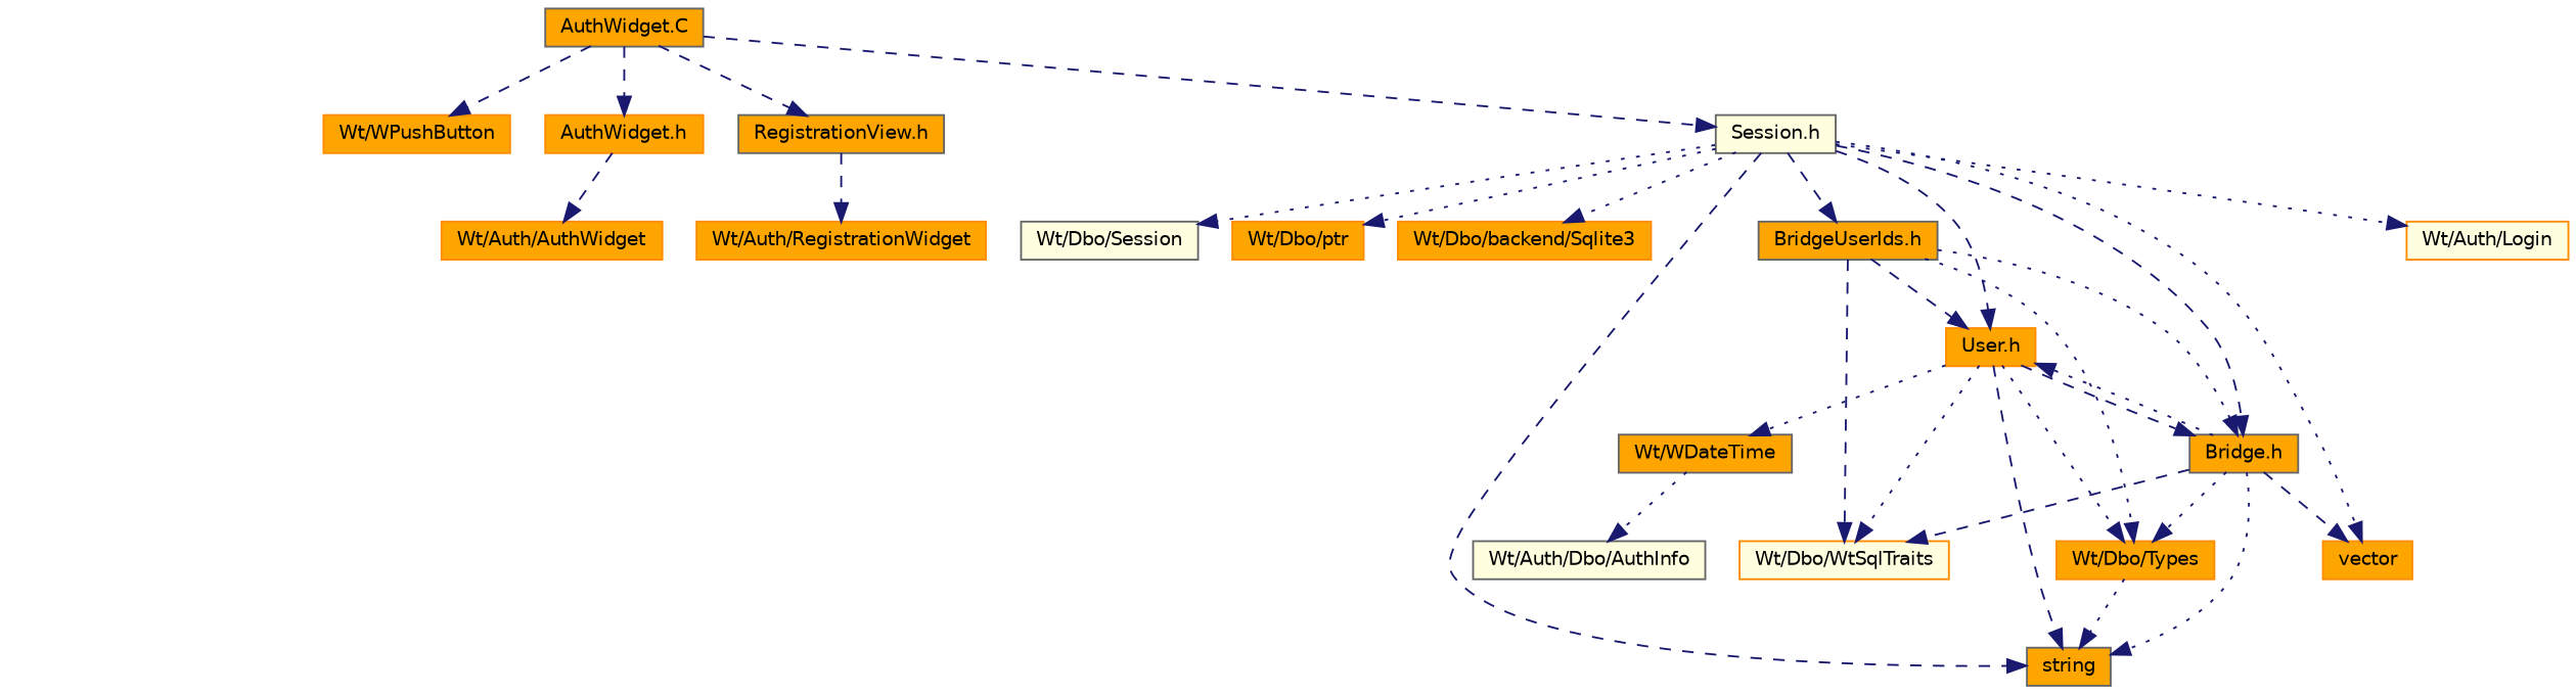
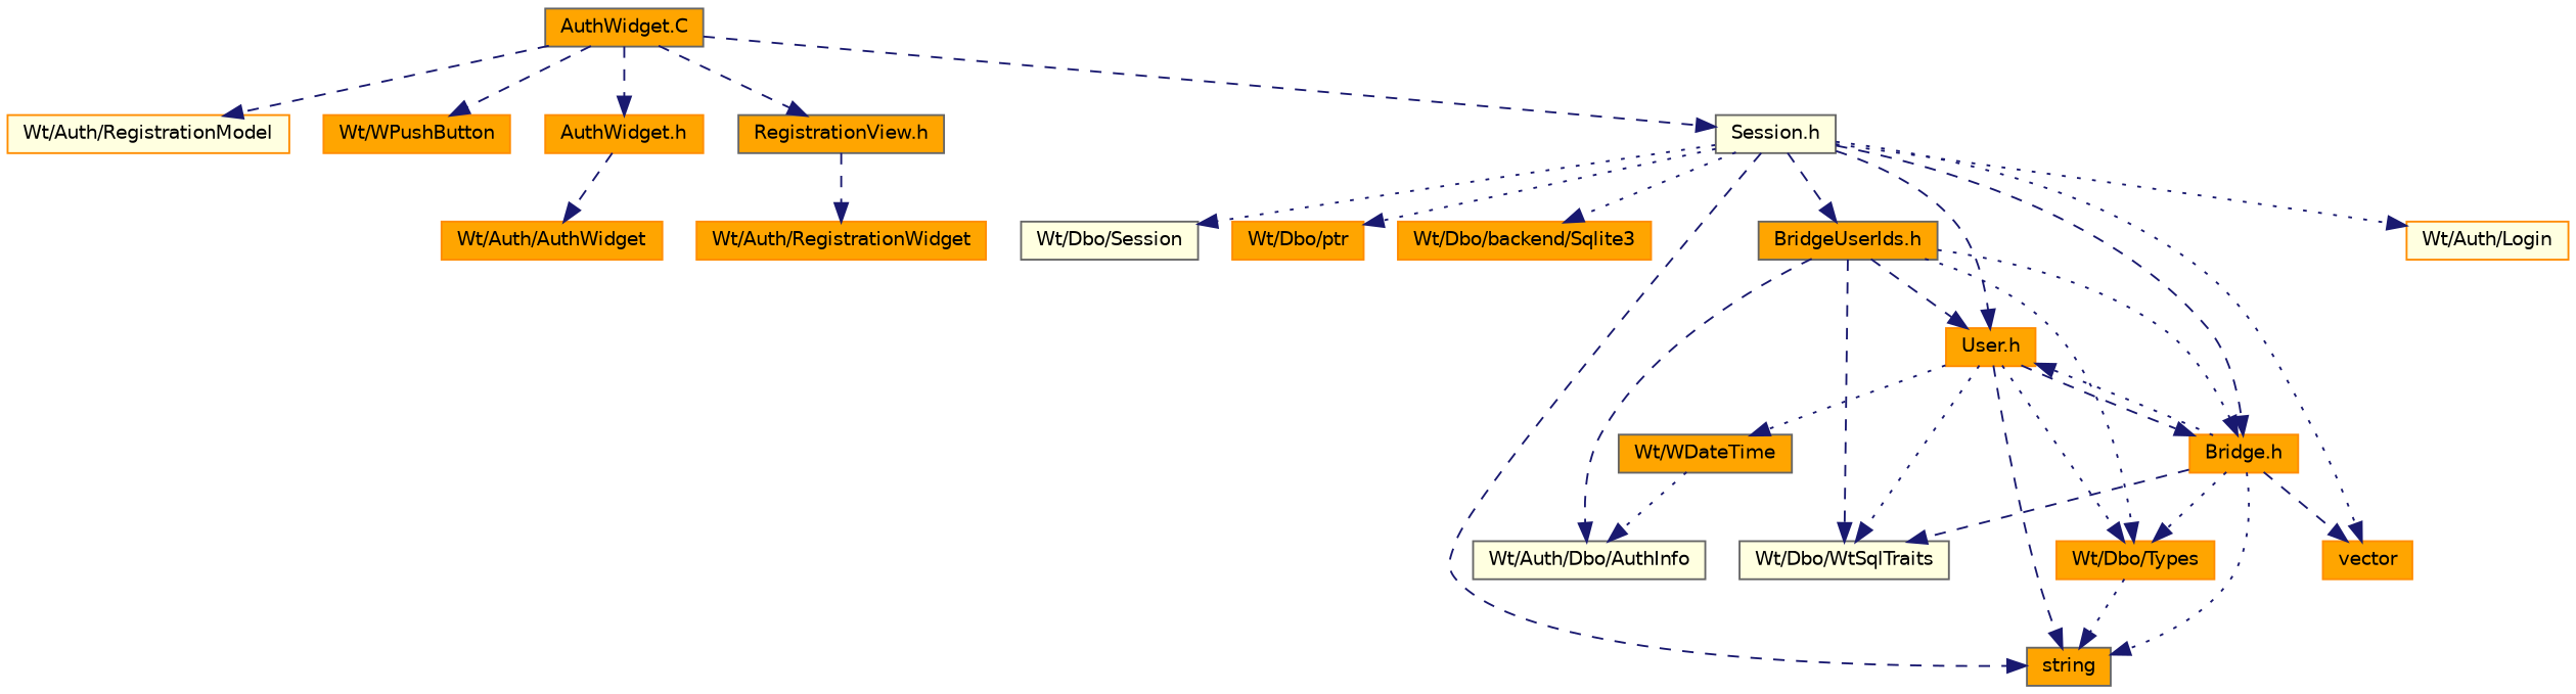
  digraph {
    node [color=darkorange fillcolor=orange fontname=Helvetica fontsize=10 shape=record style=filled]
    edge [color=midnightblue fontname=Helvetica fontsize=10 labelfontname=Helvetica labelfontsize=10 style=dashed]
    n1 [color=gray40 fontcolor=black height=0.2 label="AuthWidget.C" width=0.4]
+   n2 [fillcolor=lightyellow height=0.2 label="Wt/Auth/RegistrationModel" width=0.4]
    n3 [height=0.2 label="Wt/WPushButton" width=0.4]
    n4 [height=0.2 label="AuthWidget.h" width=0.4]
    n5 [color=gray40 height=0.2 label="RegistrationView.h" width=0.4]
    n6 [color=gray40 fillcolor=lightyellow height=0.2 label="Session.h" width=0.4]
    n7 [height=0.2 label="Wt/Auth/AuthWidget" width=0.4]
    n8 [height=0.2 label="Wt/Auth/RegistrationWidget" width=0.4]
    n9 [height=0.2 label=vector width=0.4]
    n10 [color=gray40 height=0.2 label=string width=0.4]
    n11 [fillcolor=lightyellow height=0.2 label="Wt/Auth/Login" width=0.4]
    n12 [color=gray40 fillcolor=lightyellow height=0.2 label="Wt/Dbo/Session" width=0.4]
    n13 [height=0.2 label="Wt/Dbo/ptr" width=0.4]
    n14 [height=0.2 label="Wt/Dbo/backend/Sqlite3" width=0.4]
    n15 [height=0.2 label="User.h" width=0.4]
-   n16 [color=gray40 height=0.2 label="Bridge.h" width=0.4]
+   n16 [height=0.2 label="Bridge.h" width=0.4]
    n17 [color=gray40 height=0.2 label="BridgeUserIds.h" width=0.4]
    n18 [color=gray40 height=0.2 label="Wt/WDateTime" width=0.4]
    n19 [height=0.2 label="Wt/Dbo/Types" width=0.4]
-   n20 [fillcolor=lightyellow height=0.2 label="Wt/Dbo/WtSqlTraits" width=0.4]
+   n20 [color=gray40 fillcolor=lightyellow height=0.2 label="Wt/Dbo/WtSqlTraits" width=0.4]
    n21 [color=gray40 fillcolor=lightyellow height=0.2 label="Wt/Auth/Dbo/AuthInfo" width=0.4]
+   n1 -> n2
    n1 -> n3
    n1 -> n4
    n1 -> n5
    n1 -> n6
    n4 -> n7
    n5 -> n8
    n6 -> n9 [style=dotted]
    n6 -> n10
    n6 -> n11 [style=dotted]
    n6 -> n12 [style=dotted]
    n6 -> n13 [style=dotted]
    n6 -> n14 [style=dotted]
    n6 -> n15
    n6 -> n16
    n6 -> n17
    n15 -> n10
    n15 -> n16
    n15 -> n18 [style=dotted]
    n15 -> n19 [style=dotted]
    n15 -> n20 [style=dotted]
    n16 -> n9
    n16 -> n10 [style=dotted]
    n16 -> n15 [style=dotted]
    n16 -> n19 [style=dotted]
    n16 -> n20
    n17 -> n15
    n17 -> n16 [style=dotted]
    n17 -> n19 [style=dotted]
    n17 -> n20
+   n17 -> n21
    n18 -> n21 [style=dotted]
    n19 -> n10 [style=dotted]
  }
